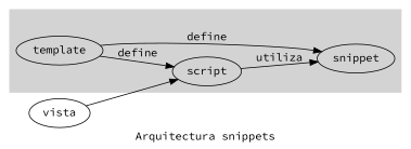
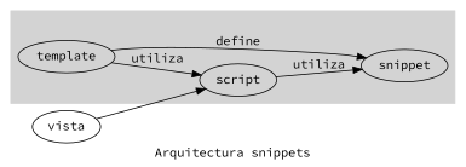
  digraph {
    fontname="Source Code Pro"
    label="Arquitectura snippets"
    rankdir=LR
    node [fontname="Source Code Pro"]
    edge [fontname="Source Code Pro"]
    template
    snippet
    script
    vista
    subgraph cluster_1 {
      color=lightgrey
      label=""
      style=filled
      template
      snippet
      script
    }
    template -> snippet [label=define]
-   template -> script [label=define]
+   template -> script [label=utiliza]
    script -> snippet [label=utiliza]
    vista -> script
  }
